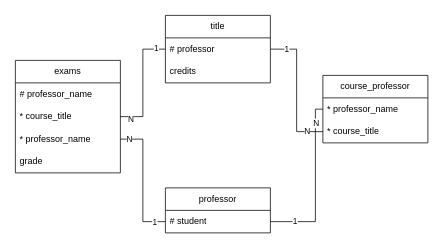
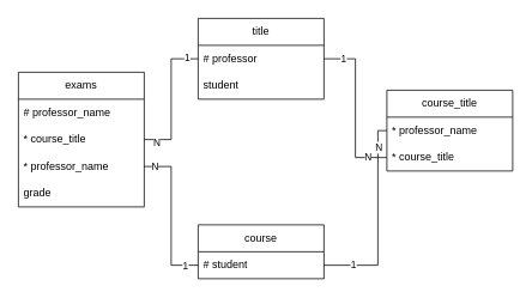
  <mxCell id="0" />
  <mxCell id="1" parent="0" />
  <mxCell id="2" value="exams" style="swimlane;fontStyle=0;childLayout=stackLayout;horizontal=1;startSize=30;horizontalStack=0;resizeParent=1;resizeParentMax=0;resizeLast=0;collapsible=1;marginBottom=0;whiteSpace=wrap;html=1;" parent="1" vertex="1"><mxGeometry x="20" y="80" width="140" height="150" as="geometry" /></mxCell>
  <mxCell id="3" value="# professor_name" style="text;strokeColor=none;fillColor=none;align=left;verticalAlign=middle;spacingLeft=4;spacingRight=4;overflow=hidden;points=[[0,0.5],[1,0.5]];portConstraint=eastwest;rotatable=0;whiteSpace=wrap;html=1;" parent="2" vertex="1"><mxGeometry y="30" width="140" height="30" as="geometry" /></mxCell>
  <mxCell id="4" value="* course_title" style="text;strokeColor=none;fillColor=none;align=left;verticalAlign=middle;spacingLeft=4;spacingRight=4;overflow=hidden;points=[[0,0.5],[1,0.5]];portConstraint=eastwest;rotatable=0;whiteSpace=wrap;html=1;" parent="2" vertex="1"><mxGeometry y="60" width="140" height="30" as="geometry" /></mxCell>
  <mxCell id="5" value="*&amp;nbsp;professor_name" style="text;strokeColor=none;fillColor=none;align=left;verticalAlign=middle;spacingLeft=4;spacingRight=4;overflow=hidden;points=[[0,0.5],[1,0.5]];portConstraint=eastwest;rotatable=0;whiteSpace=wrap;html=1;" parent="2" vertex="1"><mxGeometry y="90" width="140" height="30" as="geometry" /></mxCell>
  <mxCell id="6" value="grade" style="text;strokeColor=none;fillColor=none;align=left;verticalAlign=middle;spacingLeft=4;spacingRight=4;overflow=hidden;points=[[0,0.5],[1,0.5]];portConstraint=eastwest;rotatable=0;whiteSpace=wrap;html=1;" parent="2" vertex="1"><mxGeometry y="120" width="140" height="30" as="geometry" /></mxCell>
  <mxCell id="7" value="&lt;span style=&quot;text-align: left;&quot;&gt;title&lt;/span&gt;" style="swimlane;fontStyle=0;childLayout=stackLayout;horizontal=1;startSize=30;horizontalStack=0;resizeParent=1;resizeParentMax=0;resizeLast=0;collapsible=1;marginBottom=0;whiteSpace=wrap;html=1;" parent="1" vertex="1"><mxGeometry x="220" y="20" width="140" height="90" as="geometry" /></mxCell>
  <mxCell id="8" value="# professor&lt;span style=&quot;white-space: pre;&quot;&gt;&#09;&lt;/span&gt;" style="text;strokeColor=none;fillColor=none;align=left;verticalAlign=middle;spacingLeft=4;spacingRight=4;overflow=hidden;points=[[0,0.5],[1,0.5]];portConstraint=eastwest;rotatable=0;whiteSpace=wrap;html=1;" parent="7" vertex="1"><mxGeometry y="30" width="140" height="30" as="geometry" /></mxCell>
- <mxCell id="9" value="credits" style="text;strokeColor=none;fillColor=none;align=left;verticalAlign=middle;spacingLeft=4;spacingRight=4;overflow=hidden;points=[[0,0.5],[1,0.5]];portConstraint=eastwest;rotatable=0;whiteSpace=wrap;html=1;" parent="7" vertex="1"><mxGeometry y="60" width="140" height="30" as="geometry" /></mxCell>
- <mxCell id="10" value="&lt;div style=&quot;text-align: left;&quot;&gt;&lt;span style=&quot;background-color: initial;&quot;&gt;professor&lt;/span&gt;&lt;/div&gt;" style="swimlane;fontStyle=0;childLayout=stackLayout;horizontal=1;startSize=30;horizontalStack=0;resizeParent=1;resizeParentMax=0;resizeLast=0;collapsible=1;marginBottom=0;whiteSpace=wrap;html=1;" parent="1" vertex="1"><mxGeometry x="220" y="250" width="140" height="60" as="geometry" /></mxCell>
+ <mxCell id="9" value="student" style="text;strokeColor=none;fillColor=none;align=left;verticalAlign=middle;spacingLeft=4;spacingRight=4;overflow=hidden;points=[[0,0.5],[1,0.5]];portConstraint=eastwest;rotatable=0;whiteSpace=wrap;html=1;" parent="7" vertex="1"><mxGeometry y="60" width="140" height="30" as="geometry" /></mxCell>
+ <mxCell id="10" value="&lt;div style=&quot;text-align: left;&quot;&gt;&lt;span style=&quot;background-color: initial;&quot;&gt;course&lt;/span&gt;&lt;/div&gt;" style="swimlane;fontStyle=0;childLayout=stackLayout;horizontal=1;startSize=30;horizontalStack=0;resizeParent=1;resizeParentMax=0;resizeLast=0;collapsible=1;marginBottom=0;whiteSpace=wrap;html=1;" parent="1" vertex="1"><mxGeometry x="220" y="250" width="140" height="60" as="geometry" /></mxCell>
  <mxCell id="11" value="# student" style="text;strokeColor=none;fillColor=none;align=left;verticalAlign=middle;spacingLeft=4;spacingRight=4;overflow=hidden;points=[[0,0.5],[1,0.5]];portConstraint=eastwest;rotatable=0;whiteSpace=wrap;html=1;" parent="10" vertex="1"><mxGeometry y="30" width="140" height="30" as="geometry" /></mxCell>
- <mxCell id="12" value="&lt;span style=&quot;text-align: left;&quot;&gt;course_professor&lt;/span&gt;" style="swimlane;fontStyle=0;childLayout=stackLayout;horizontal=1;startSize=30;horizontalStack=0;resizeParent=1;resizeParentMax=0;resizeLast=0;collapsible=1;marginBottom=0;whiteSpace=wrap;html=1;" parent="1" vertex="1"><mxGeometry x="430" y="100" width="140" height="90" as="geometry" /></mxCell>
+ <mxCell id="12" value="&lt;span style=&quot;text-align: left;&quot;&gt;course_title&lt;/span&gt;" style="swimlane;fontStyle=0;childLayout=stackLayout;horizontal=1;startSize=30;horizontalStack=0;resizeParent=1;resizeParentMax=0;resizeLast=0;collapsible=1;marginBottom=0;whiteSpace=wrap;html=1;" parent="1" vertex="1"><mxGeometry x="430" y="100" width="140" height="90" as="geometry" /></mxCell>
  <mxCell id="13" value="*&amp;nbsp;professor_name" style="text;strokeColor=none;fillColor=none;align=left;verticalAlign=middle;spacingLeft=4;spacingRight=4;overflow=hidden;points=[[0,0.5],[1,0.5]];portConstraint=eastwest;rotatable=0;whiteSpace=wrap;html=1;" parent="12" vertex="1"><mxGeometry y="30" width="140" height="30" as="geometry" /></mxCell>
  <mxCell id="14" value="*&amp;nbsp;course_title" style="text;strokeColor=none;fillColor=none;align=left;verticalAlign=middle;spacingLeft=4;spacingRight=4;overflow=hidden;points=[[0,0.5],[1,0.5]];portConstraint=eastwest;rotatable=0;whiteSpace=wrap;html=1;" parent="12" vertex="1"><mxGeometry y="60" width="140" height="30" as="geometry" /></mxCell>
  <mxCell id="15" style="edgeStyle=orthogonalEdgeStyle;rounded=0;orthogonalLoop=1;jettySize=auto;html=1;endArrow=none;endFill=0;" parent="1" source="8" target="14" edge="1"><mxGeometry relative="1" as="geometry" /></mxCell>
  <mxCell id="16" value="1" style="edgeLabel;html=1;align=center;verticalAlign=middle;resizable=0;points=[];" parent="15" vertex="1" connectable="0"><mxGeometry x="-0.637" y="1" relative="1" as="geometry"><mxPoint x="-12" as="offset" /></mxGeometry></mxCell>
  <mxCell id="17" value="N" style="edgeLabel;html=1;align=center;verticalAlign=middle;resizable=0;points=[];" parent="15" vertex="1" connectable="0"><mxGeometry x="0.548" y="2" relative="1" as="geometry"><mxPoint x="11" y="5" as="offset" /></mxGeometry></mxCell>
  <mxCell id="18" style="edgeStyle=orthogonalEdgeStyle;rounded=0;orthogonalLoop=1;jettySize=auto;html=1;endArrow=none;endFill=0;" parent="1" source="11" target="13" edge="1"><mxGeometry relative="1" as="geometry"><Array as="points"><mxPoint x="420" y="295" /><mxPoint x="420" y="145" /></Array></mxGeometry></mxCell>
  <mxCell id="19" value="N" style="edgeLabel;html=1;align=center;verticalAlign=middle;resizable=0;points=[];" parent="18" vertex="1" connectable="0"><mxGeometry x="0.743" relative="1" as="geometry"><mxPoint as="offset" /></mxGeometry></mxCell>
  <mxCell id="20" value="1" style="edgeLabel;html=1;align=center;verticalAlign=middle;resizable=0;points=[];" parent="18" vertex="1" connectable="0"><mxGeometry x="-0.71" y="2" relative="1" as="geometry"><mxPoint as="offset" /></mxGeometry></mxCell>
  <mxCell id="21" style="edgeStyle=orthogonalEdgeStyle;rounded=0;orthogonalLoop=1;jettySize=auto;html=1;endArrow=none;endFill=0;" parent="1" source="8" target="4" edge="1"><mxGeometry relative="1" as="geometry" /></mxCell>
  <mxCell id="22" value="1" style="edgeLabel;html=1;align=center;verticalAlign=middle;resizable=0;points=[];" parent="21" vertex="1" connectable="0"><mxGeometry x="-0.831" y="-2" relative="1" as="geometry"><mxPoint as="offset" /></mxGeometry></mxCell>
  <mxCell id="23" value="N" style="edgeLabel;html=1;align=center;verticalAlign=middle;resizable=0;points=[];" parent="21" vertex="1" connectable="0"><mxGeometry x="0.82" y="2" relative="1" as="geometry"><mxPoint as="offset" /></mxGeometry></mxCell>
  <mxCell id="24" style="edgeStyle=orthogonalEdgeStyle;rounded=0;orthogonalLoop=1;jettySize=auto;html=1;entryX=0;entryY=0.5;entryDx=0;entryDy=0;endArrow=none;endFill=0;" parent="1" source="5" target="11" edge="1"><mxGeometry relative="1" as="geometry" /></mxCell>
  <mxCell id="25" value="N" style="edgeLabel;html=1;align=center;verticalAlign=middle;resizable=0;points=[];" parent="24" vertex="1" connectable="0"><mxGeometry x="-0.873" y="1" relative="1" as="geometry"><mxPoint as="offset" /></mxGeometry></mxCell>
  <mxCell id="26" value="1" style="edgeLabel;html=1;align=center;verticalAlign=middle;resizable=0;points=[];" parent="24" vertex="1" connectable="0"><mxGeometry x="0.818" relative="1" as="geometry"><mxPoint as="offset" /></mxGeometry></mxCell>
